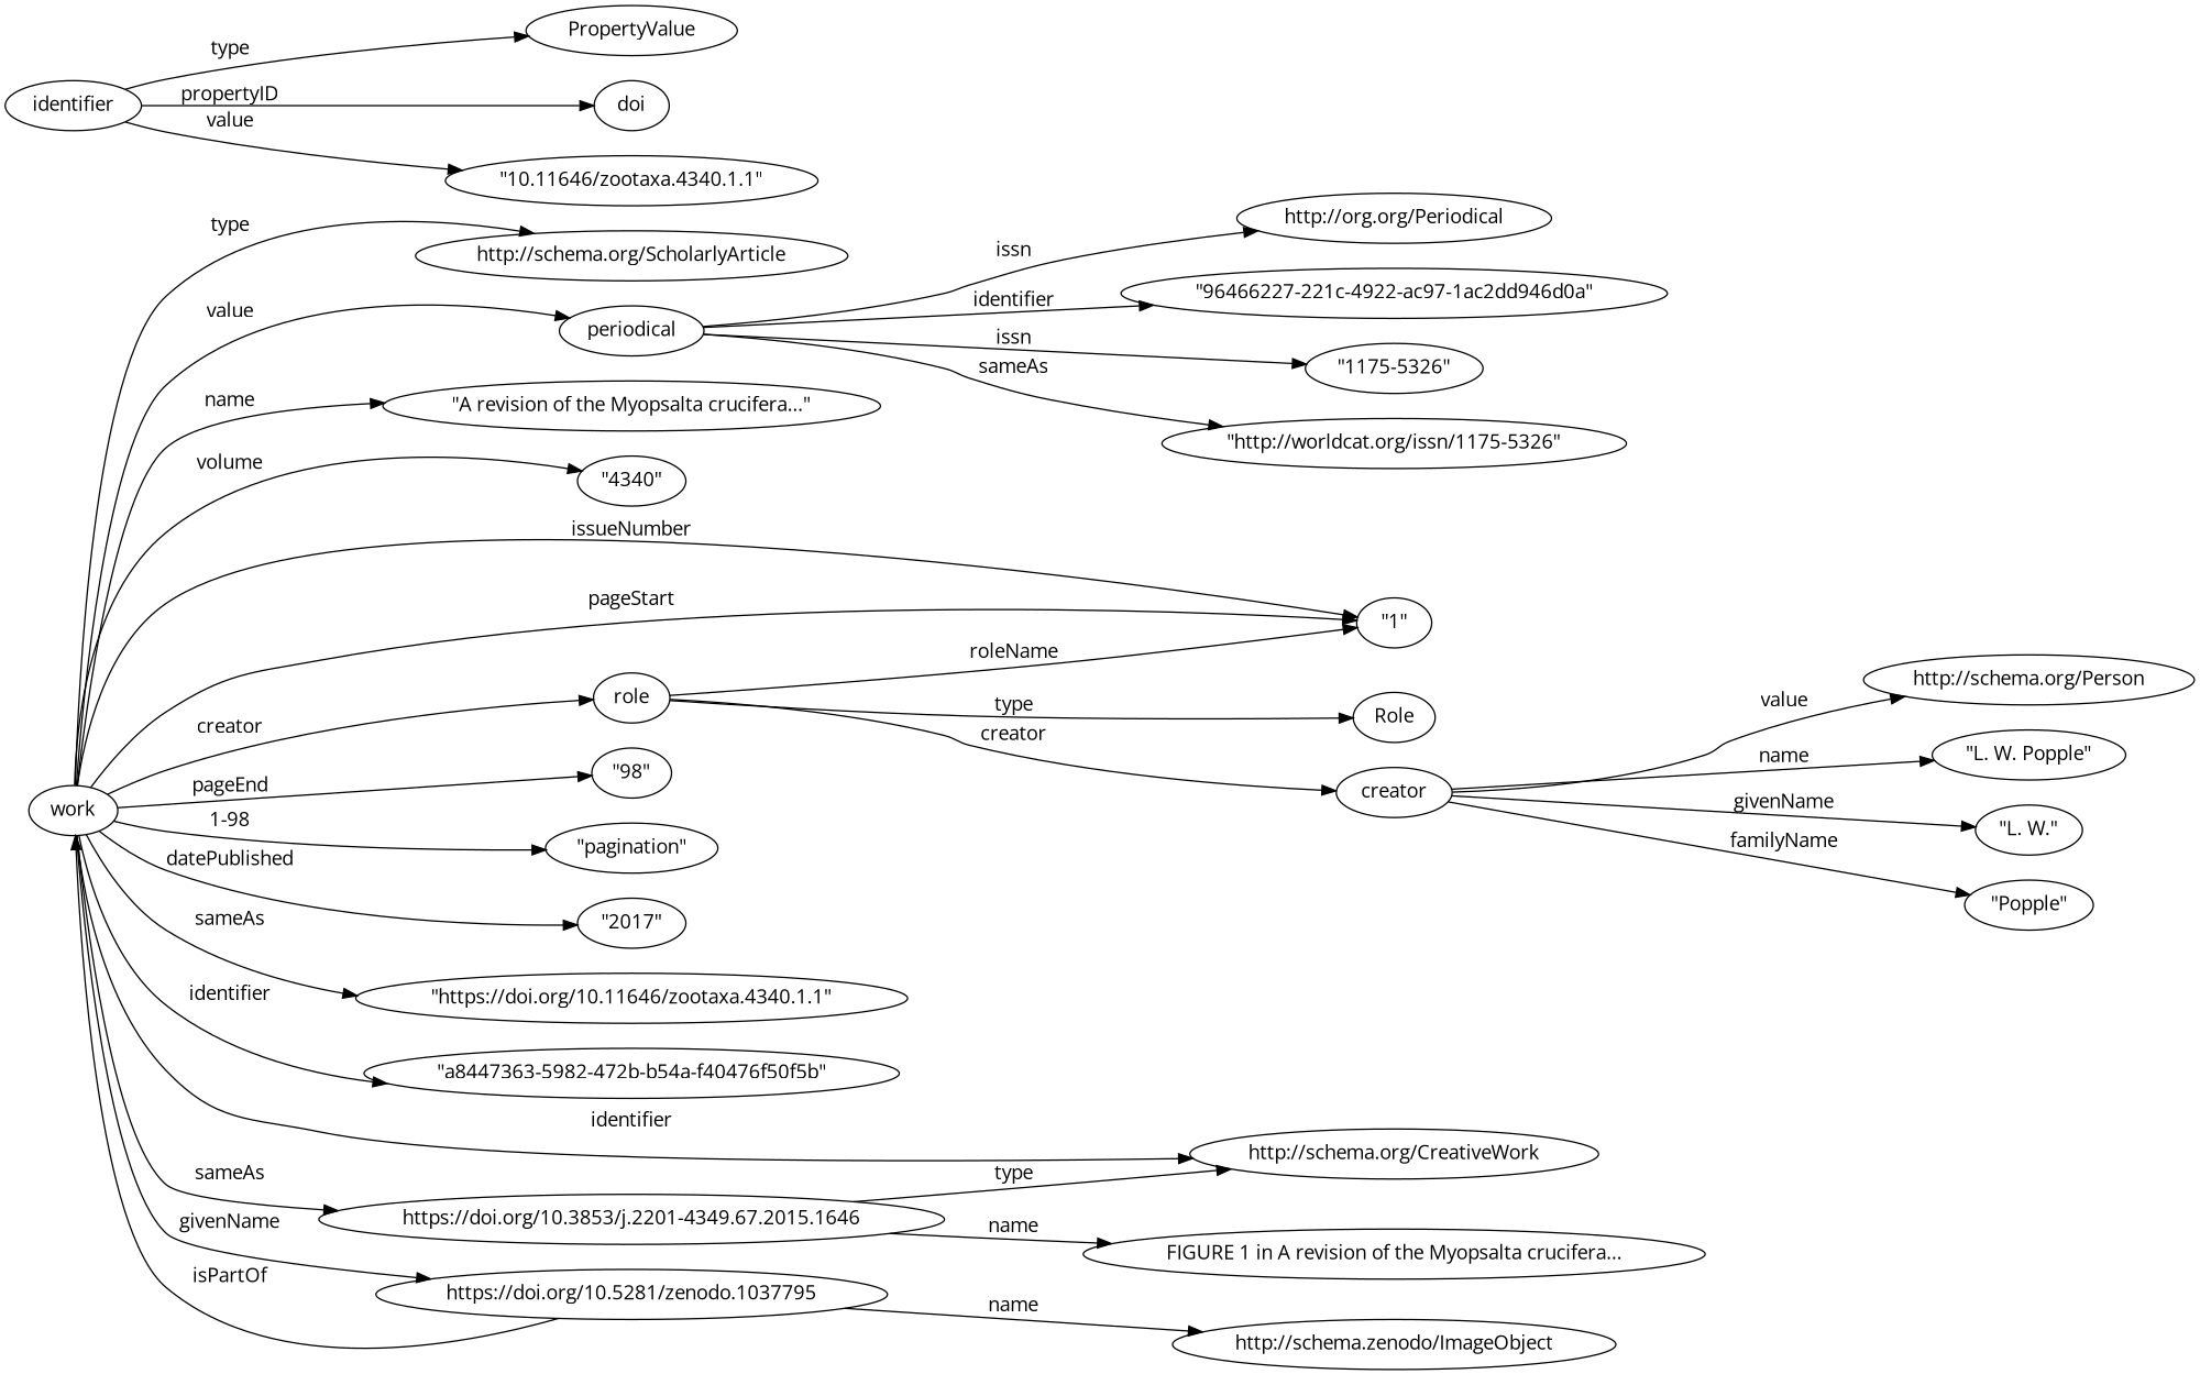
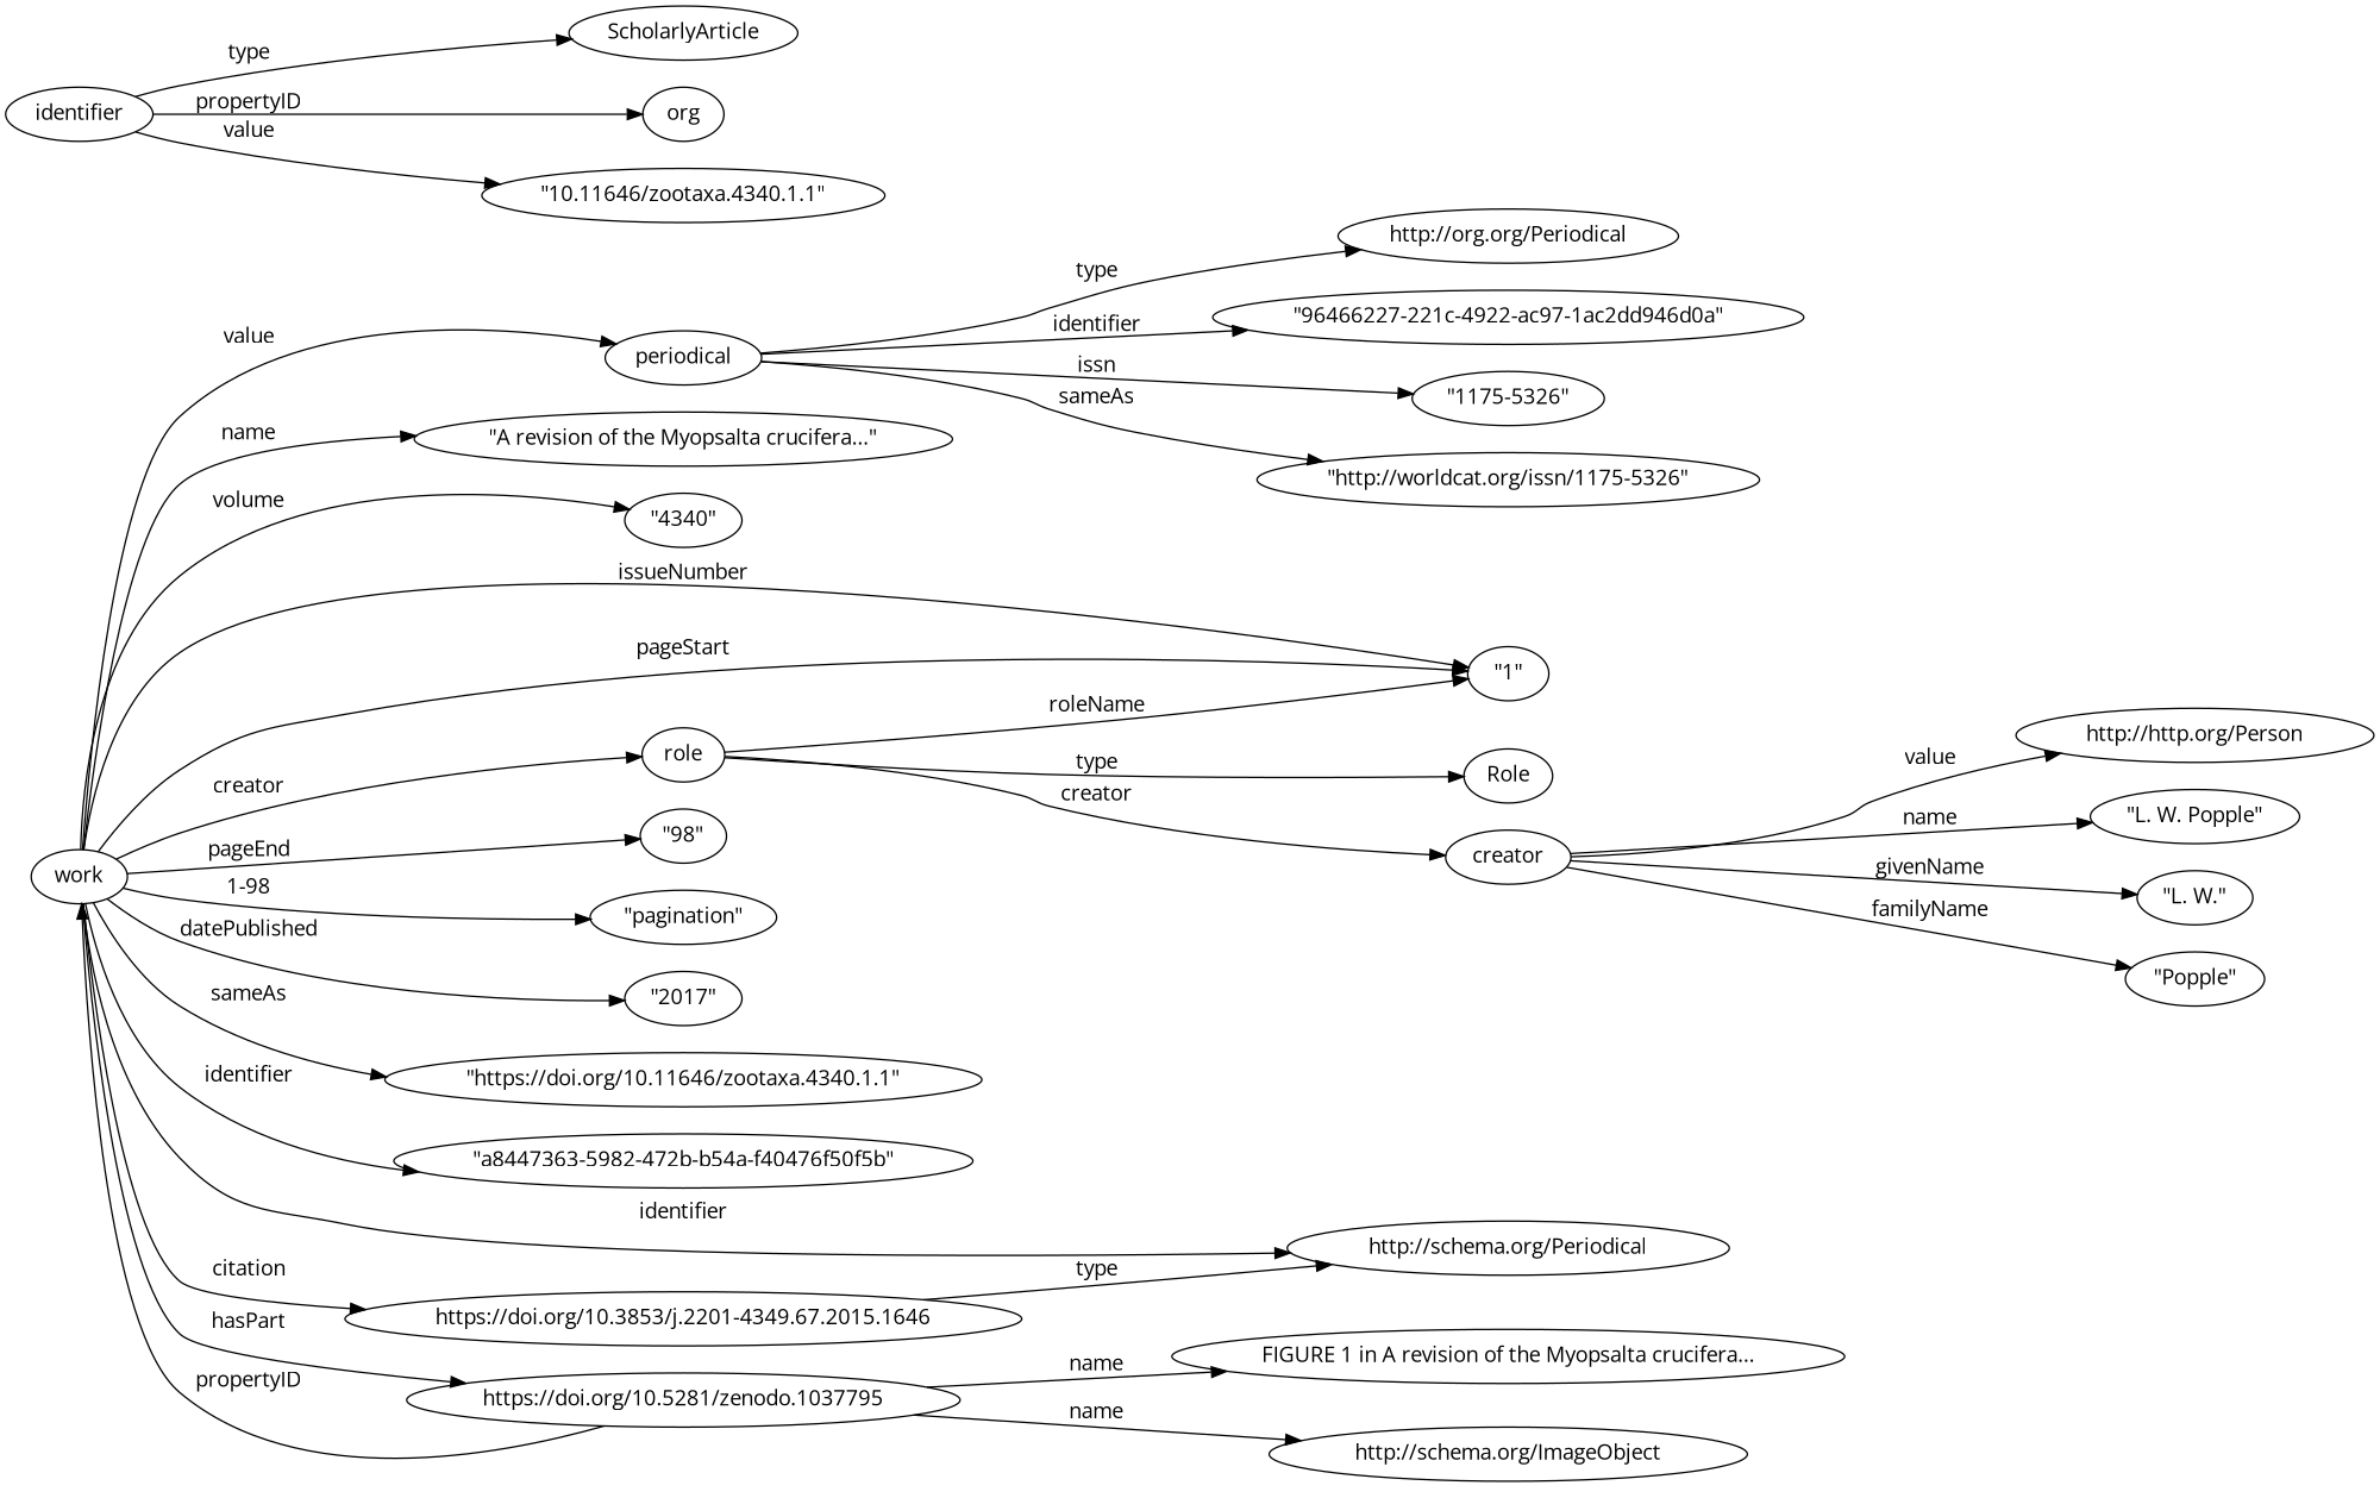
  digraph {
    fontname="Open Sans"
    rankdir=LR
    node [fontname="Open Sans"]
    edge [fontname="Open Sans"]
    work
-   "http://schema.org/ScholarlyArticle"
    periodical
    "\"A revision of the Myopsalta crucifera...\""
    "\"4340\""
    "\"1\""
    "\"98\""
    "\"pagination\""
    "\"2017\""
    "\"https://doi.org/10.11646/zootaxa.4340.1.1\""
    "\"a8447363-5982-472b-b54a-f40476f50f5b\""
    role
    "https://doi.org/10.3853/j.2201-4349.67.2015.1646"
    "https://doi.org/10.5281/zenodo.1037795"
-   "http://schema.org/CreativeWork"
+   "http://schema.org/CreativeWork" [label="http://schema.org/Periodical"]
    n16 [label="http://org.org/Periodical"]
    "\"96466227-221c-4922-ac97-1ac2dd946d0a\""
    "\"1175-5326\""
    "\"http://worldcat.org/issn/1175-5326\""
    identifier
-   PropertyValue
-   doi
+   PropertyValue [label=ScholarlyArticle]
+   doi [label=org]
    "\"10.11646/zootaxa.4340.1.1\""
    Role
    creator
-   "http://schema.org/ImageObject" [label="http://schema.zenodo/ImageObject"]
+   "http://schema.org/ImageObject"
    "FIGURE 1 in A revision of the Myopsalta crucifera..."
-   "http://schema.org/Person"
+   "http://schema.org/Person" [label="http://http.org/Person"]
    "\"L. W. Popple\""
    "\"L. W.\""
    "\"Popple\""
-   work -> "http://schema.org/ScholarlyArticle" [label=type]
    work -> periodical [label=value]
    work -> "\"A revision of the Myopsalta crucifera...\"" [label=name]
    work -> "\"4340\"" [label=volume]
    work -> "\"1\"" [label=issueNumber]
    work -> "\"1\"" [label=pageStart]
    work -> "\"98\"" [label=pageEnd]
    work -> "\"pagination\"" [label="1-98"]
    work -> "\"2017\"" [label=datePublished]
    work -> "\"https://doi.org/10.11646/zootaxa.4340.1.1\"" [label=sameAs]
    work -> "\"a8447363-5982-472b-b54a-f40476f50f5b\"" [label=identifier]
    work -> role [label=creator]
-   work -> "https://doi.org/10.3853/j.2201-4349.67.2015.1646" [label=sameAs]
-   work -> "https://doi.org/10.5281/zenodo.1037795" [label=givenName]
+   work -> "https://doi.org/10.3853/j.2201-4349.67.2015.1646" [label=citation]
+   work -> "https://doi.org/10.5281/zenodo.1037795" [label=hasPart]
    work -> "http://schema.org/CreativeWork" [label=identifier]
-   periodical -> n16 [label=issn]
+   periodical -> n16 [label=type]
    periodical -> "\"96466227-221c-4922-ac97-1ac2dd946d0a\"" [label=identifier]
    periodical -> "\"1175-5326\"" [label=issn]
    periodical -> "\"http://worldcat.org/issn/1175-5326\"" [label=sameAs]
    role -> "\"1\"" [label=roleName]
    role -> Role [label=type]
    role -> creator [label=creator]
    "https://doi.org/10.3853/j.2201-4349.67.2015.1646" -> "http://schema.org/CreativeWork" [label=type]
-   "https://doi.org/10.5281/zenodo.1037795" -> work [label=isPartOf]
+   "https://doi.org/10.5281/zenodo.1037795" -> work [label=propertyID]
    "https://doi.org/10.5281/zenodo.1037795" -> "http://schema.org/ImageObject" [label=name]
-   "https://doi.org/10.3853/j.2201-4349.67.2015.1646" -> "FIGURE 1 in A revision of the Myopsalta crucifera..." [label=name]
+   "https://doi.org/10.5281/zenodo.1037795" -> "FIGURE 1 in A revision of the Myopsalta crucifera..." [label=name]
    identifier -> PropertyValue [label=type]
    identifier -> doi [label=propertyID]
    identifier -> "\"10.11646/zootaxa.4340.1.1\"" [label=value]
    creator -> "http://schema.org/Person" [label=value]
    creator -> "\"L. W. Popple\"" [label=name]
    creator -> "\"L. W.\"" [label=givenName]
    creator -> "\"Popple\"" [label=familyName]
  }
